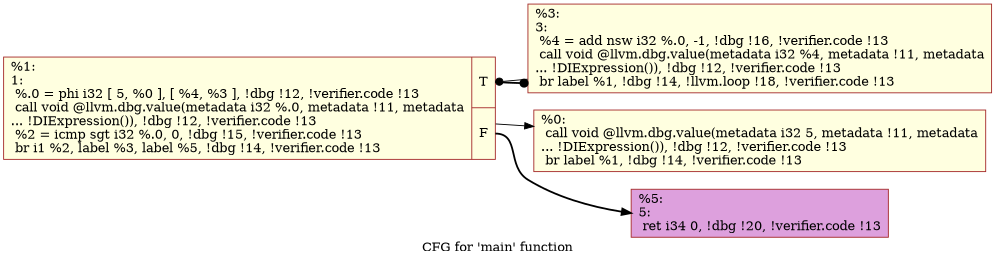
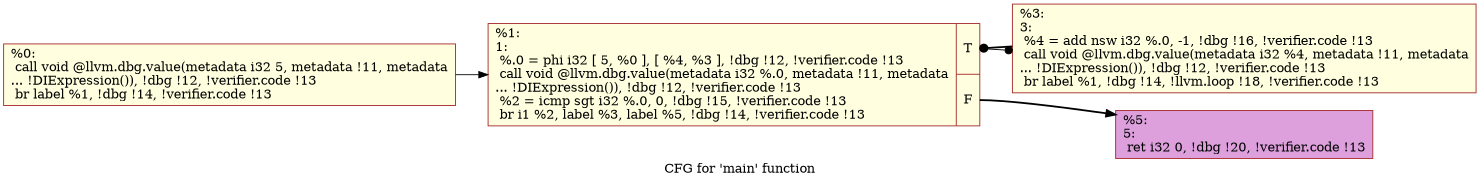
  digraph {
    fontname="DejaVu Serif"
    label="CFG for 'main' function"
    rankdir=LR
    node [color=brown fillcolor=lightyellow fontname="DejaVu Serif" shape=record style=filled]
    edge [arrowhead=normal fontname="DejaVu Serif" style=solid]
    n1 [label="{%0:\l  call void @llvm.dbg.value(metadata i32 5, metadata !11, metadata\l... !DIExpression()), !dbg !12, !verifier.code !13\l  br label %1, !dbg !14, !verifier.code !13\l}"]
    n2 [label="{%1:\l1:                                                \l  %.0 = phi i32 [ 5, %0 ], [ %4, %3 ], !dbg !12, !verifier.code !13\l  call void @llvm.dbg.value(metadata i32 %.0, metadata !11, metadata\l... !DIExpression()), !dbg !12, !verifier.code !13\l  %2 = icmp sgt i32 %.0, 0, !dbg !15, !verifier.code !13\l  br i1 %2, label %3, label %5, !dbg !14, !verifier.code !13\l|{<s0>T|<s1>F}}"]
    n3 [label="{%3:\l3:                                                \l  %4 = add nsw i32 %.0, -1, !dbg !16, !verifier.code !13\l  call void @llvm.dbg.value(metadata i32 %4, metadata !11, metadata\l... !DIExpression()), !dbg !12, !verifier.code !13\l  br label %1, !dbg !14, !llvm.loop !18, !verifier.code !13\l}"]
-   n4 [fillcolor=plum label="{%5:\l5:                                                \l  ret i34 0, !dbg !20, !verifier.code !13\l}"]
-   n2 -> n1
-   n2 -> n3 [arrowhead=dot style=bold tailport=s0]
+   n4 [fillcolor=plum label="{%5:\l5:                                                \l  ret i32 0, !dbg !20, !verifier.code !13\l}"]
+   n1 -> n2
+   n2 -> n3 [arrowhead=dot tailport=s0]
    n2 -> n4 [style=bold tailport=s1]
-   n3 -> n2 [arrowhead=dot]
+   n3 -> n2 [arrowhead=dot style=bold]
  }
